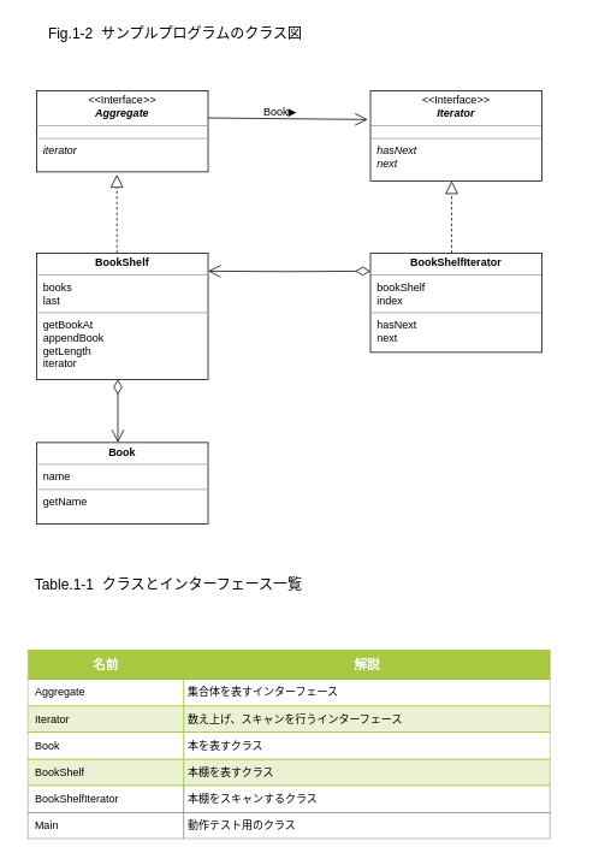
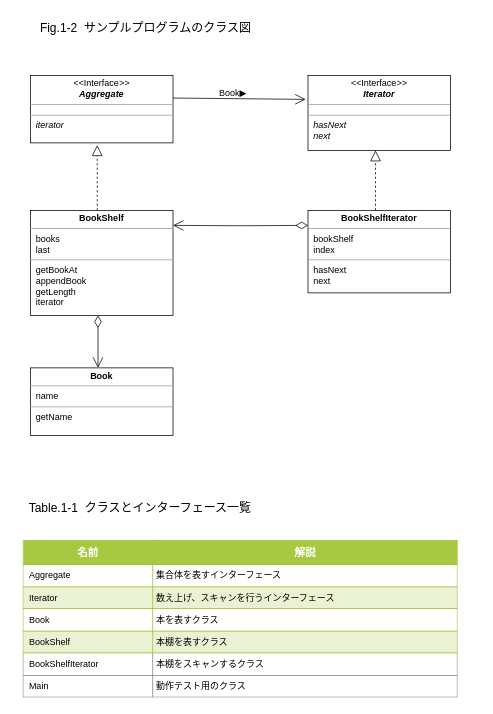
  <mxCell id="0" />
  <mxCell id="1" parent="0" />
  <mxCell id="2" value="&lt;h1&gt;&lt;span style=&quot;font-weight: 400&quot;&gt;&lt;font style=&quot;font-size: 16px&quot;&gt;　Fig.1-2&amp;nbsp; サンプルプログラムのクラス図&lt;/font&gt;&lt;/span&gt;&lt;/h1&gt;" style="text;html=1;align=left;verticalAlign=middle;whiteSpace=wrap;rounded=0;" parent="1" vertex="1"><mxGeometry x="35" y="20" width="600" height="30" as="geometry" /></mxCell>
  <mxCell id="3" value="" style="endArrow=open;endFill=1;endSize=12;html=1;entryX=-0.016;entryY=0.32;entryDx=0;entryDy=0;entryPerimeter=0;" edge="1" parent="1" target="4"><mxGeometry width="160" relative="1" as="geometry"><mxPoint x="210" y="130" as="sourcePoint" /><mxPoint x="370" y="130" as="targetPoint" /></mxGeometry></mxCell>
  <mxCell id="4" value="&lt;p style=&quot;margin: 0px ; margin-top: 4px ; text-align: center&quot;&gt;&lt;i&gt;&amp;lt;&amp;lt;&lt;/i&gt;Interface&lt;i&gt;&amp;gt;&amp;gt;&lt;/i&gt;&lt;br&gt;&lt;b&gt;&lt;i&gt;Iterator&lt;/i&gt;&lt;/b&gt;&lt;/p&gt;&lt;hr size=&quot;1&quot;&gt;&lt;p style=&quot;margin: 0px 0px 0px 4px ; font-size: 1px&quot;&gt;&lt;br&gt;&lt;/p&gt;&lt;hr size=&quot;1&quot;&gt;&lt;p style=&quot;margin: 0px ; margin-left: 4px&quot;&gt;&lt;i&gt;&amp;nbsp;hasNext&lt;br&gt;&amp;nbsp;next&lt;/i&gt;&lt;/p&gt;" style="verticalAlign=top;align=left;overflow=fill;fontSize=12;fontFamily=Helvetica;html=1;" vertex="1" parent="1"><mxGeometry x="410" y="100" width="190" height="100" as="geometry" /></mxCell>
  <mxCell id="5" value="&lt;p style=&quot;margin: 0px ; margin-top: 4px ; text-align: center&quot;&gt;&lt;i&gt;&amp;lt;&amp;lt;&lt;/i&gt;Interface&lt;i&gt;&amp;gt;&amp;gt;&lt;/i&gt;&lt;br&gt;&lt;b&gt;&lt;i&gt;Aggregate&lt;/i&gt;&lt;/b&gt;&lt;/p&gt;&lt;hr size=&quot;1&quot;&gt;&lt;p style=&quot;margin: 0px 0px 0px 4px ; font-size: 1px&quot;&gt;&lt;br&gt;&lt;/p&gt;&lt;hr size=&quot;1&quot;&gt;&lt;p style=&quot;margin: 0px ; margin-left: 4px&quot;&gt;&lt;i&gt;&amp;nbsp;iterator&lt;/i&gt;&lt;/p&gt;" style="verticalAlign=top;align=left;overflow=fill;fontSize=12;fontFamily=Helvetica;html=1;" vertex="1" parent="1"><mxGeometry x="40" y="100" width="190" height="90" as="geometry" /></mxCell>
  <mxCell id="6" value="" style="endArrow=block;dashed=1;endFill=0;endSize=12;html=1;" edge="1" parent="1"><mxGeometry width="160" relative="1" as="geometry"><mxPoint x="500" y="280" as="sourcePoint" /><mxPoint x="500" y="200" as="targetPoint" /></mxGeometry></mxCell>
  <mxCell id="7" value="&lt;p style=&quot;margin: 0px ; margin-top: 4px ; text-align: center&quot;&gt;&lt;b&gt;BookShelfIterator&lt;/b&gt;&lt;/p&gt;&lt;hr size=&quot;1&quot;&gt;&lt;p style=&quot;margin: 0px ; margin-left: 4px&quot;&gt;&amp;nbsp;bookShelf&lt;/p&gt;&lt;p style=&quot;margin: 0px ; margin-left: 4px&quot;&gt;&amp;nbsp;index&lt;/p&gt;&lt;hr size=&quot;1&quot;&gt;&lt;p style=&quot;margin: 0px ; margin-left: 4px&quot;&gt;&amp;nbsp;hasNext&lt;/p&gt;&lt;p style=&quot;margin: 0px ; margin-left: 4px&quot;&gt;&amp;nbsp;next&lt;/p&gt;" style="verticalAlign=top;align=left;overflow=fill;fontSize=12;fontFamily=Helvetica;html=1;" vertex="1" parent="1"><mxGeometry x="410" y="280" width="190" height="110" as="geometry" /></mxCell>
  <mxCell id="8" value="Book▶︎" style="text;align=center;fontStyle=0;verticalAlign=middle;spacingLeft=3;spacingRight=3;strokeColor=none;rotatable=0;points=[[0,0.5],[1,0.5]];portConstraint=eastwest;" vertex="1" parent="1"><mxGeometry x="270" y="110" width="80" height="26" as="geometry" /></mxCell>
  <mxCell id="9" value="" style="endArrow=block;dashed=1;endFill=0;endSize=12;html=1;entryX=0.468;entryY=1.033;entryDx=0;entryDy=0;entryPerimeter=0;" edge="1" parent="1" target="5"><mxGeometry width="160" relative="1" as="geometry"><mxPoint x="129" y="280" as="sourcePoint" /><mxPoint x="295" y="280" as="targetPoint" /></mxGeometry></mxCell>
  <mxCell id="10" value="&lt;p style=&quot;margin: 0px ; margin-top: 4px ; text-align: center&quot;&gt;&lt;b&gt;BookShelf&lt;/b&gt;&lt;/p&gt;&lt;hr size=&quot;1&quot;&gt;&lt;p style=&quot;margin: 0px ; margin-left: 4px&quot;&gt;&amp;nbsp;books&lt;/p&gt;&lt;p style=&quot;margin: 0px ; margin-left: 4px&quot;&gt;&amp;nbsp;last&lt;/p&gt;&lt;hr size=&quot;1&quot;&gt;&lt;p style=&quot;margin: 0px ; margin-left: 4px&quot;&gt;&amp;nbsp;getBookAt&lt;/p&gt;&lt;p style=&quot;margin: 0px ; margin-left: 4px&quot;&gt;&amp;nbsp;appendBook&lt;/p&gt;&lt;p style=&quot;margin: 0px ; margin-left: 4px&quot;&gt;&amp;nbsp;getLength&lt;/p&gt;&lt;p style=&quot;margin: 0px ; margin-left: 4px&quot;&gt;&amp;nbsp;iterator&lt;/p&gt;" style="verticalAlign=top;align=left;overflow=fill;fontSize=12;fontFamily=Helvetica;html=1;" vertex="1" parent="1"><mxGeometry x="40" y="280" width="190" height="140" as="geometry" /></mxCell>
  <mxCell id="11" value="" style="endArrow=open;html=1;endSize=12;startArrow=diamondThin;startSize=14;startFill=0;edgeStyle=orthogonalEdgeStyle;" edge="1" parent="1"><mxGeometry relative="1" as="geometry"><mxPoint x="130" y="420" as="sourcePoint" /><mxPoint x="130" y="490" as="targetPoint" /><Array as="points"><mxPoint x="130" y="490" /></Array></mxGeometry></mxCell>
  <mxCell id="12" value="&lt;p style=&quot;margin: 0px ; margin-top: 4px ; text-align: center&quot;&gt;&lt;b&gt;Book&lt;/b&gt;&lt;/p&gt;&lt;hr size=&quot;1&quot;&gt;&lt;p style=&quot;margin: 0px ; margin-left: 4px&quot;&gt;&amp;nbsp;name&lt;/p&gt;&lt;hr size=&quot;1&quot;&gt;&lt;p style=&quot;margin: 0px ; margin-left: 4px&quot;&gt;&amp;nbsp;getName&lt;/p&gt;" style="verticalAlign=top;align=left;overflow=fill;fontSize=12;fontFamily=Helvetica;html=1;" vertex="1" parent="1"><mxGeometry x="40" y="490" width="190" height="90" as="geometry" /></mxCell>
  <mxCell id="13" value="" style="endArrow=open;html=1;endSize=12;startArrow=diamondThin;startSize=14;startFill=0;edgeStyle=orthogonalEdgeStyle;align=left;verticalAlign=bottom;entryX=1;entryY=0.143;entryDx=0;entryDy=0;entryPerimeter=0;" edge="1" parent="1" target="10"><mxGeometry x="-1" y="-10" relative="1" as="geometry"><mxPoint x="410" y="300" as="sourcePoint" /><mxPoint x="250" y="300" as="targetPoint" /><mxPoint as="offset" /></mxGeometry></mxCell>
  <mxCell id="14" value="&lt;table border=&quot;1&quot; width=&quot;100%&quot; cellpadding=&quot;4&quot; style=&quot;width: 100% ; height: 100% ; border-collapse: collapse&quot;&gt;&lt;tbody&gt;&lt;tr style=&quot;background-color: #a7c942 ; color: #ffffff ; border: 1px solid #98bf21&quot;&gt;&lt;th style=&quot;text-align: center ; font-size: 14px&quot;&gt;名前&lt;/th&gt;&lt;th style=&quot;text-align: center&quot;&gt;&lt;font style=&quot;font-size: 14px&quot;&gt;解説&lt;/font&gt;&lt;/th&gt;&lt;/tr&gt;&lt;tr style=&quot;border: 1px solid #98bf21&quot;&gt;&lt;td&gt;&amp;nbsp;Aggregate&lt;/td&gt;&lt;td&gt;集合体を表すインターフェース&lt;/td&gt;&lt;/tr&gt;&lt;tr style=&quot;background-color: #eaf2d3 ; border: 1px solid #98bf21&quot;&gt;&lt;td&gt;&amp;nbsp;Iterator&lt;/td&gt;&lt;td&gt;数え上げ、スキャンを行うインターフェース&lt;/td&gt;&lt;/tr&gt;&lt;tr style=&quot;border: 1px solid #98bf21&quot;&gt;&lt;td&gt;&amp;nbsp;Book&lt;/td&gt;&lt;td&gt;本を表すクラス&lt;/td&gt;&lt;/tr&gt;&lt;tr style=&quot;background-color: #eaf2d3 ; border: 1px solid #98bf21&quot;&gt;&lt;td&gt;&amp;nbsp;BookShelf&lt;/td&gt;&lt;td&gt;本棚を表すクラス&lt;/td&gt;&lt;/tr&gt;&lt;tr&gt;&lt;td&gt;&amp;nbsp;BookShelfIterator&lt;/td&gt;&lt;td&gt;本棚をスキャンするクラス&lt;/td&gt;&lt;/tr&gt;&lt;tr&gt;&lt;td&gt;&amp;nbsp;Main&lt;/td&gt;&lt;td&gt;動作テスト用のクラス&lt;/td&gt;&lt;/tr&gt;&lt;/tbody&gt;&lt;/table&gt;" style="text;html=1;overflow=fill;rounded=0;" vertex="1" parent="1"><mxGeometry x="30" y="720" width="580" height="210" as="geometry" /></mxCell>
- <mxCell id="15" value="&lt;h1&gt;&lt;span style=&quot;font-weight: 400&quot;&gt;&lt;font style=&quot;font-size: 16px&quot;&gt;　Table.1-1&amp;nbsp; クラスとインターフェース一覧&lt;/font&gt;&lt;/span&gt;&lt;/h1&gt;" style="text;html=1;align=left;verticalAlign=middle;whiteSpace=wrap;rounded=0;" vertex="1" parent="1"><mxGeometry x="20" y="630" width="600" height="30" as="geometry" /></mxCell>
+ <mxCell id="15" value="&lt;h1&gt;&lt;span style=&quot;font-weight: 400&quot;&gt;&lt;font style=&quot;font-size: 16px&quot;&gt;　Table.1-1&amp;nbsp; クラスとインターフェース一覧&lt;/font&gt;&lt;/span&gt;&lt;/h1&gt;" style="text;html=1;align=left;verticalAlign=middle;whiteSpace=wrap;rounded=0;" vertex="1" parent="1"><mxGeometry x="20" y="660" width="600" height="30" as="geometry" /></mxCell>
